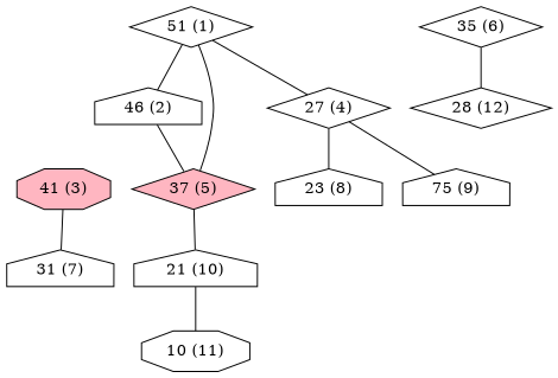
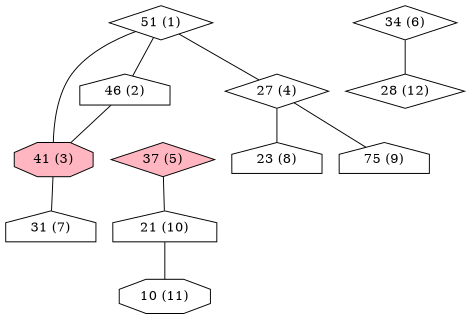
  graph {
    node [shape=diamond]
    n1 [label="51 (1)"]
    n2 [label="46 (2)" shape=house]
    n3 [fillcolor=lightpink label="41 (3)" shape=octagon style=filled]
    n4 [label="27 (4)"]
    n5 [fillcolor=lightpink label="37 (5)" style=filled]
    n6 [label="31 (7)" shape=house]
    n7 [label="23 (8)" shape=house]
    n8 [label="75 (9)" shape=house]
    n9 [label="21 (10)" shape=house]
-   n10 [label="35 (6)"]
+   n10 [label="34 (6)"]
    n11 [label="28 (12)"]
    n12 [label="10 (11)" shape=octagon]
    n1 -- n2
-   n1 -- n5
+   n1 -- n3
    n1 -- n4
-   n2 -- n5
+   n2 -- n3
    n3 -- n6
    n4 -- n7
    n4 -- n8
    n5 -- n9
    n9 -- n12
    n10 -- n11
  }
